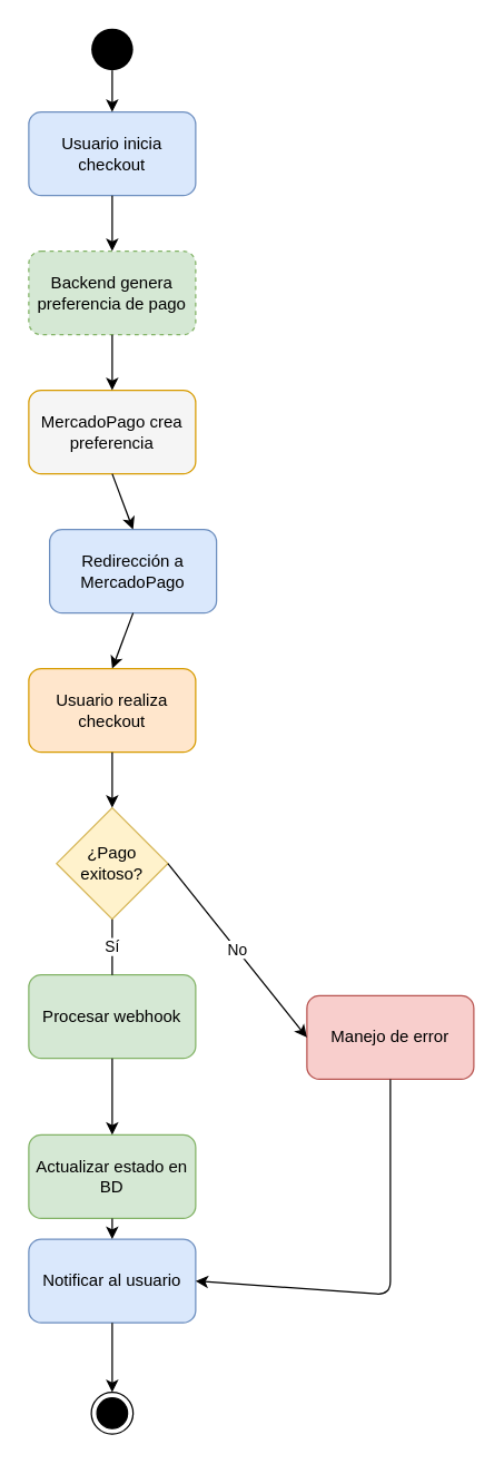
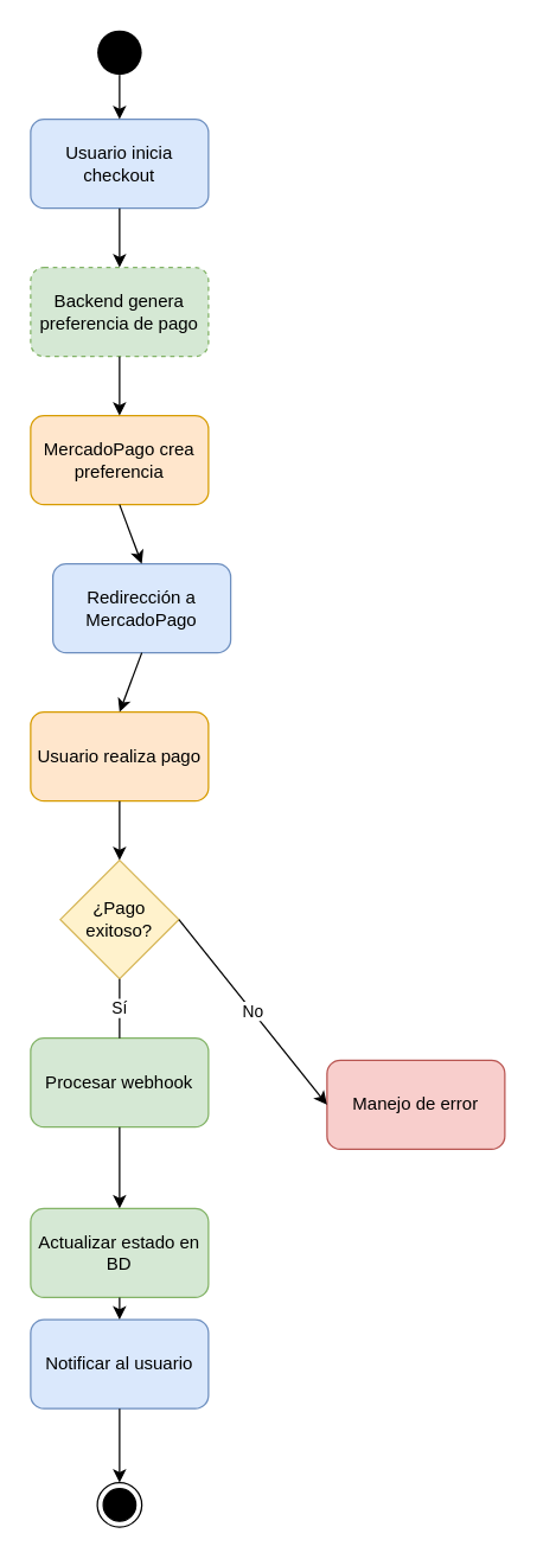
  <mxCell id="0" />
  <mxCell id="1" parent="0" />
  <mxCell id="2" value="" style="ellipse;fillColor=#000000;strokeColor=none;aspect=fixed;" vertex="1" parent="1"><mxGeometry x="65" y="20" width="30" height="30" as="geometry" /></mxCell>
  <mxCell id="3" value="Usuario inicia checkout" style="rounded=1;whiteSpace=wrap;html=1;fillColor=#dae8fc;strokeColor=#6c8ebf" vertex="1" parent="1"><mxGeometry x="20" y="80" width="120" height="60" as="geometry" /></mxCell>
  <mxCell id="4" value="Backend genera preferencia de pago" style="rounded=1;whiteSpace=wrap;html=1;fillColor=#d5e8d4;strokeColor=#82b366;dashed=1;" vertex="1" parent="1"><mxGeometry x="20" y="180" width="120" height="60" as="geometry" /></mxCell>
- <mxCell id="5" value="MercadoPago crea preferencia" style="rounded=1;whiteSpace=wrap;html=1;fillColor=#f5f5f5;strokeColor=#d79b00;" vertex="1" parent="1"><mxGeometry x="20" y="280" width="120" height="60" as="geometry" /></mxCell>
+ <mxCell id="5" value="MercadoPago crea preferencia" style="rounded=1;whiteSpace=wrap;html=1;fillColor=#ffe6cc;strokeColor=#d79b00" vertex="1" parent="1"><mxGeometry x="20" y="280" width="120" height="60" as="geometry" /></mxCell>
  <mxCell id="6" value="Redirección a MercadoPago" style="rounded=1;whiteSpace=wrap;html=1;fillColor=#dae8fc;strokeColor=#6c8ebf" vertex="1" parent="1"><mxGeometry x="35" y="380" width="120" height="60" as="geometry" /></mxCell>
- <mxCell id="7" value="Usuario realiza checkout" style="rounded=1;whiteSpace=wrap;html=1;fillColor=#ffe6cc;strokeColor=#d79b00" vertex="1" parent="1"><mxGeometry x="20" y="480" width="120" height="60" as="geometry" /></mxCell>
+ <mxCell id="7" value="Usuario realiza pago" style="rounded=1;whiteSpace=wrap;html=1;fillColor=#ffe6cc;strokeColor=#d79b00" vertex="1" parent="1"><mxGeometry x="20" y="480" width="120" height="60" as="geometry" /></mxCell>
  <mxCell id="8" value="¿Pago exitoso?" style="rhombus;whiteSpace=wrap;html=1;fillColor=#fff2cc;strokeColor=#d6b656" vertex="1" parent="1"><mxGeometry x="40" y="580" width="80" height="80" as="geometry" /></mxCell>
  <mxCell id="9" value="Procesar webhook" style="rounded=1;whiteSpace=wrap;html=1;fillColor=#d5e8d4;strokeColor=#82b366" vertex="1" parent="1"><mxGeometry x="20" y="700" width="120" height="60" as="geometry" /></mxCell>
  <mxCell id="10" value="Actualizar estado en BD" style="rounded=1;whiteSpace=wrap;html=1;fillColor=#d5e8d4;strokeColor=#82b366" vertex="1" parent="1"><mxGeometry x="20" y="815" width="120" height="60" as="geometry" /></mxCell>
  <mxCell id="11" value="Notificar al usuario" style="rounded=1;whiteSpace=wrap;html=1;fillColor=#dae8fc;strokeColor=#6c8ebf" vertex="1" parent="1"><mxGeometry x="20" y="890" width="120" height="60" as="geometry" /></mxCell>
  <mxCell id="12" value="Manejo de error" style="rounded=1;whiteSpace=wrap;html=1;fillColor=#f8cecc;strokeColor=#b85450" vertex="1" parent="1"><mxGeometry x="220" y="715" width="120" height="60" as="geometry" /></mxCell>
  <mxCell id="13" value="" style="ellipse;html=1;shape=endState;fillColor=#000000;strokeColor=#000000" vertex="1" parent="1"><mxGeometry x="65" y="1000" width="30" height="30" as="geometry" /></mxCell>
  <mxCell id="14" value="" style="endArrow=classic;html=1;exitX=0.5;exitY=1;entryX=0.5;entryY=0;" edge="1" parent="1" source="2" target="3"><mxGeometry relative="1" as="geometry" /></mxCell>
  <mxCell id="15" value="" style="endArrow=classic;html=1;exitX=0.5;exitY=1;entryX=0.5;entryY=0;" edge="1" parent="1" source="3" target="4"><mxGeometry relative="1" as="geometry" /></mxCell>
  <mxCell id="16" value="" style="endArrow=classic;html=1;exitX=0.5;exitY=1;entryX=0.5;entryY=0;" edge="1" parent="1" source="4" target="5"><mxGeometry relative="1" as="geometry" /></mxCell>
  <mxCell id="17" value="" style="endArrow=classic;html=1;exitX=0.5;exitY=1;entryX=0.5;entryY=0;" edge="1" parent="1" source="5" target="6"><mxGeometry relative="1" as="geometry" /></mxCell>
  <mxCell id="18" value="" style="endArrow=classic;html=1;exitX=0.5;exitY=1;entryX=0.5;entryY=0;" edge="1" parent="1" source="6" target="7"><mxGeometry relative="1" as="geometry" /></mxCell>
  <mxCell id="19" value="" style="endArrow=classic;html=1;exitX=0.5;exitY=1;entryX=0.5;entryY=0;" edge="1" parent="1" source="7" target="8"><mxGeometry relative="1" as="geometry" /></mxCell>
  <mxCell id="20" value="Sí" style="endArrow=none;html=1;exitX=0.5;exitY=1;entryX=0.5;entryY=0;" edge="1" parent="1" source="8" target="9"><mxGeometry relative="1" as="geometry" /></mxCell>
  <mxCell id="21" value="No" style="endArrow=classic;html=1;exitX=1;exitY=0.5;entryX=0;entryY=0.5;" edge="1" parent="1" source="8" target="12"><mxGeometry relative="1" as="geometry" /></mxCell>
  <mxCell id="22" value="" style="endArrow=classic;html=1;exitX=0.5;exitY=1;entryX=0.5;entryY=0;" edge="1" parent="1" source="9" target="10"><mxGeometry relative="1" as="geometry" /></mxCell>
  <mxCell id="23" value="" style="endArrow=classic;html=1;exitX=0.5;exitY=1;entryX=0.5;entryY=0;" edge="1" parent="1" source="10" target="11"><mxGeometry relative="1" as="geometry" /></mxCell>
  <mxCell id="24" value="" style="endArrow=classic;html=1;exitX=0.5;exitY=1;entryX=0.5;entryY=0;" edge="1" parent="1" source="11" target="13"><mxGeometry relative="1" as="geometry" /></mxCell>
- <mxCell id="25" value="" style="endArrow=classic;html=1;exitX=0.5;exitY=1;entryX=1;entryY=0.5;" edge="1" parent="1" source="12" target="11"><mxGeometry relative="1" as="geometry"><Array as="points"><mxPoint x="280" y="930" /></Array></mxGeometry></mxCell>
